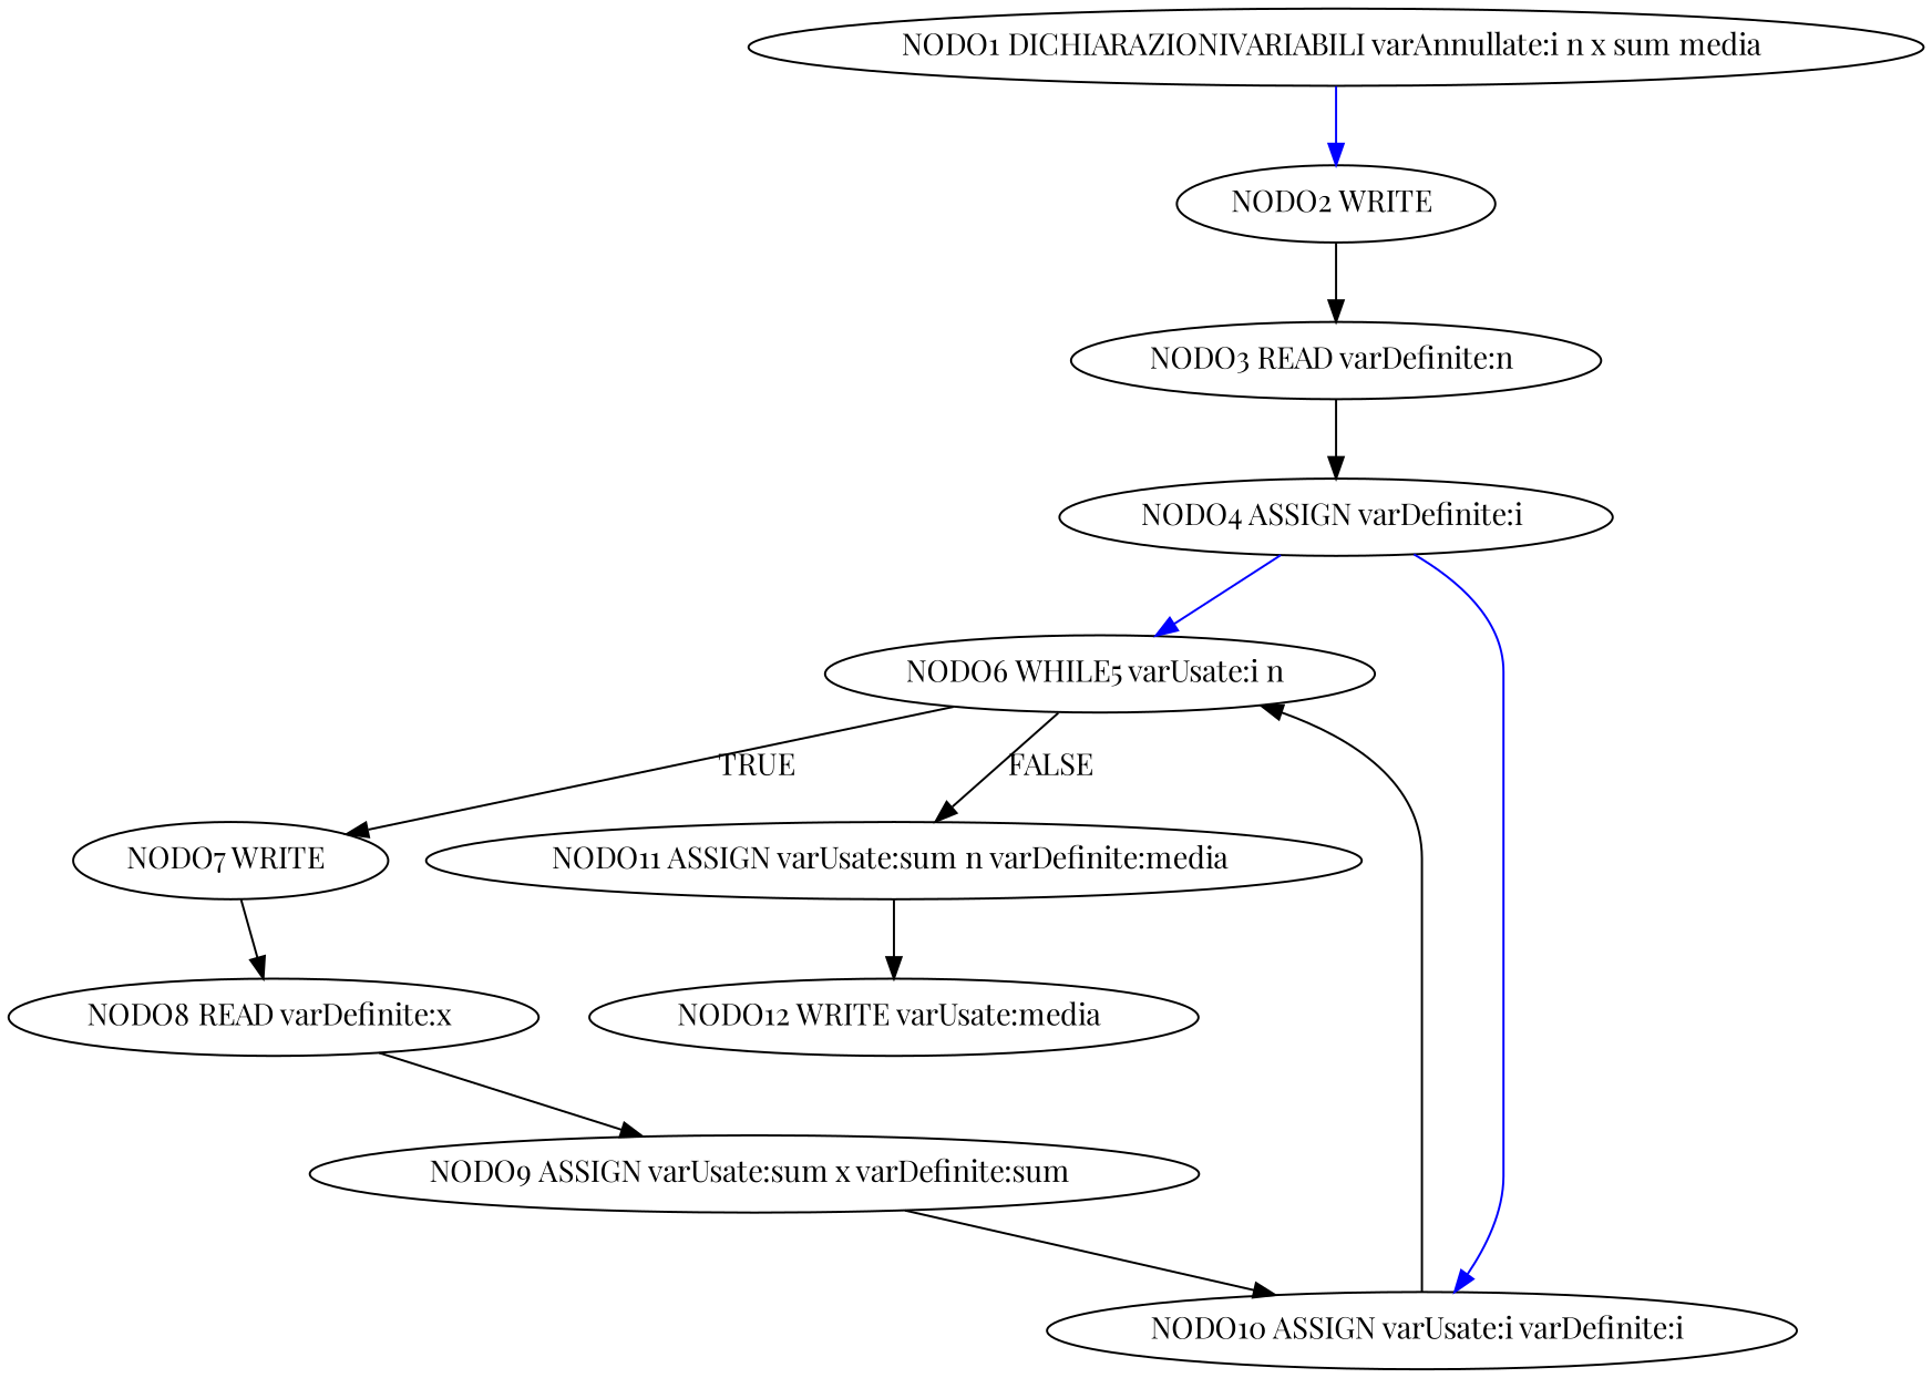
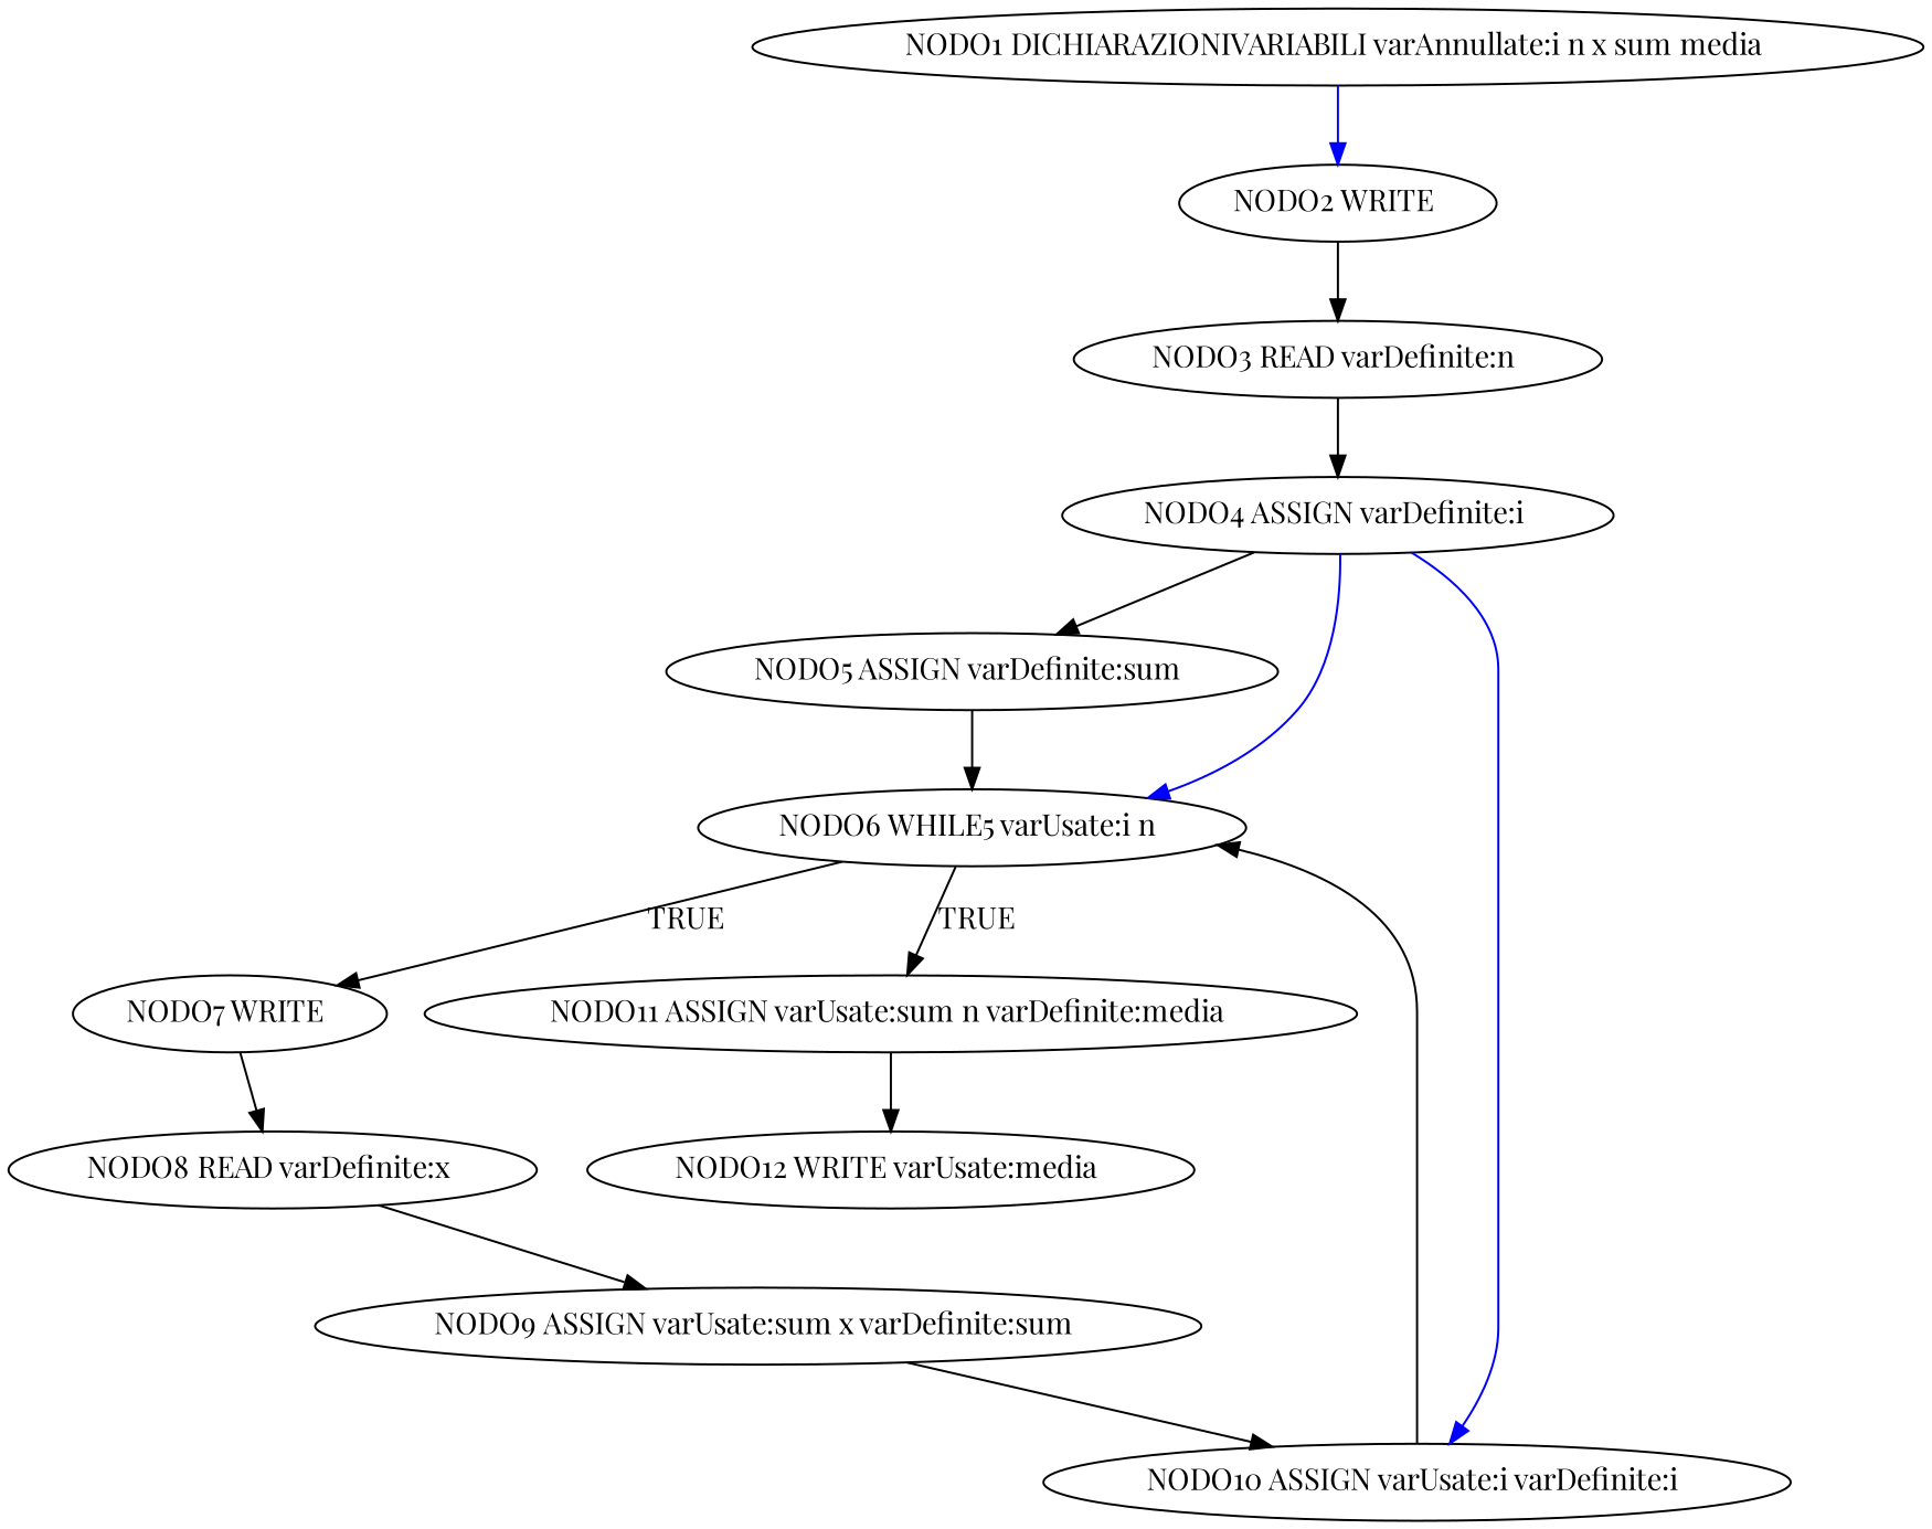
  digraph {
    fontname="Playfair Display"
    node [fontname="Playfair Display"]
    edge [fontname="Playfair Display"]
    n1 [label="NODO1 DICHIARAZIONIVARIABILI varAnnullate:i n x sum media "]
    n2 [label="NODO2 WRITE "]
    n3 [label="NODO3 READ varDefinite:n "]
    n4 [label="NODO4 ASSIGN varDefinite:i "]
+   n5 [label="NODO5 ASSIGN varDefinite:sum "]
    n6 [label="NODO6 WHILE5 varUsate:i n "]
    n7 [label="NODO10 ASSIGN varUsate:i varDefinite:i "]
    n8 [label="NODO7 WRITE "]
    n9 [label="NODO11 ASSIGN varUsate:sum n varDefinite:media "]
    n10 [label="NODO8 READ varDefinite:x "]
    n11 [label="NODO12 WRITE varUsate:media "]
    n12 [label="NODO9 ASSIGN varUsate:sum x varDefinite:sum "]
    n1 -> n2 [color=blue]
    n2 -> n3
    n3 -> n4
+   n4 -> n5
    n4 -> n6 [color=blue]
    n4 -> n7 [color=blue]
+   n5 -> n6
    n6 -> n8 [label="TRUE      "]
-   n6 -> n9 [label=FALSE]
+   n6 -> n9 [label=TRUE]
    n7 -> n6
    n8 -> n10
    n9 -> n11
    n10 -> n12
    n12 -> n7
  }
